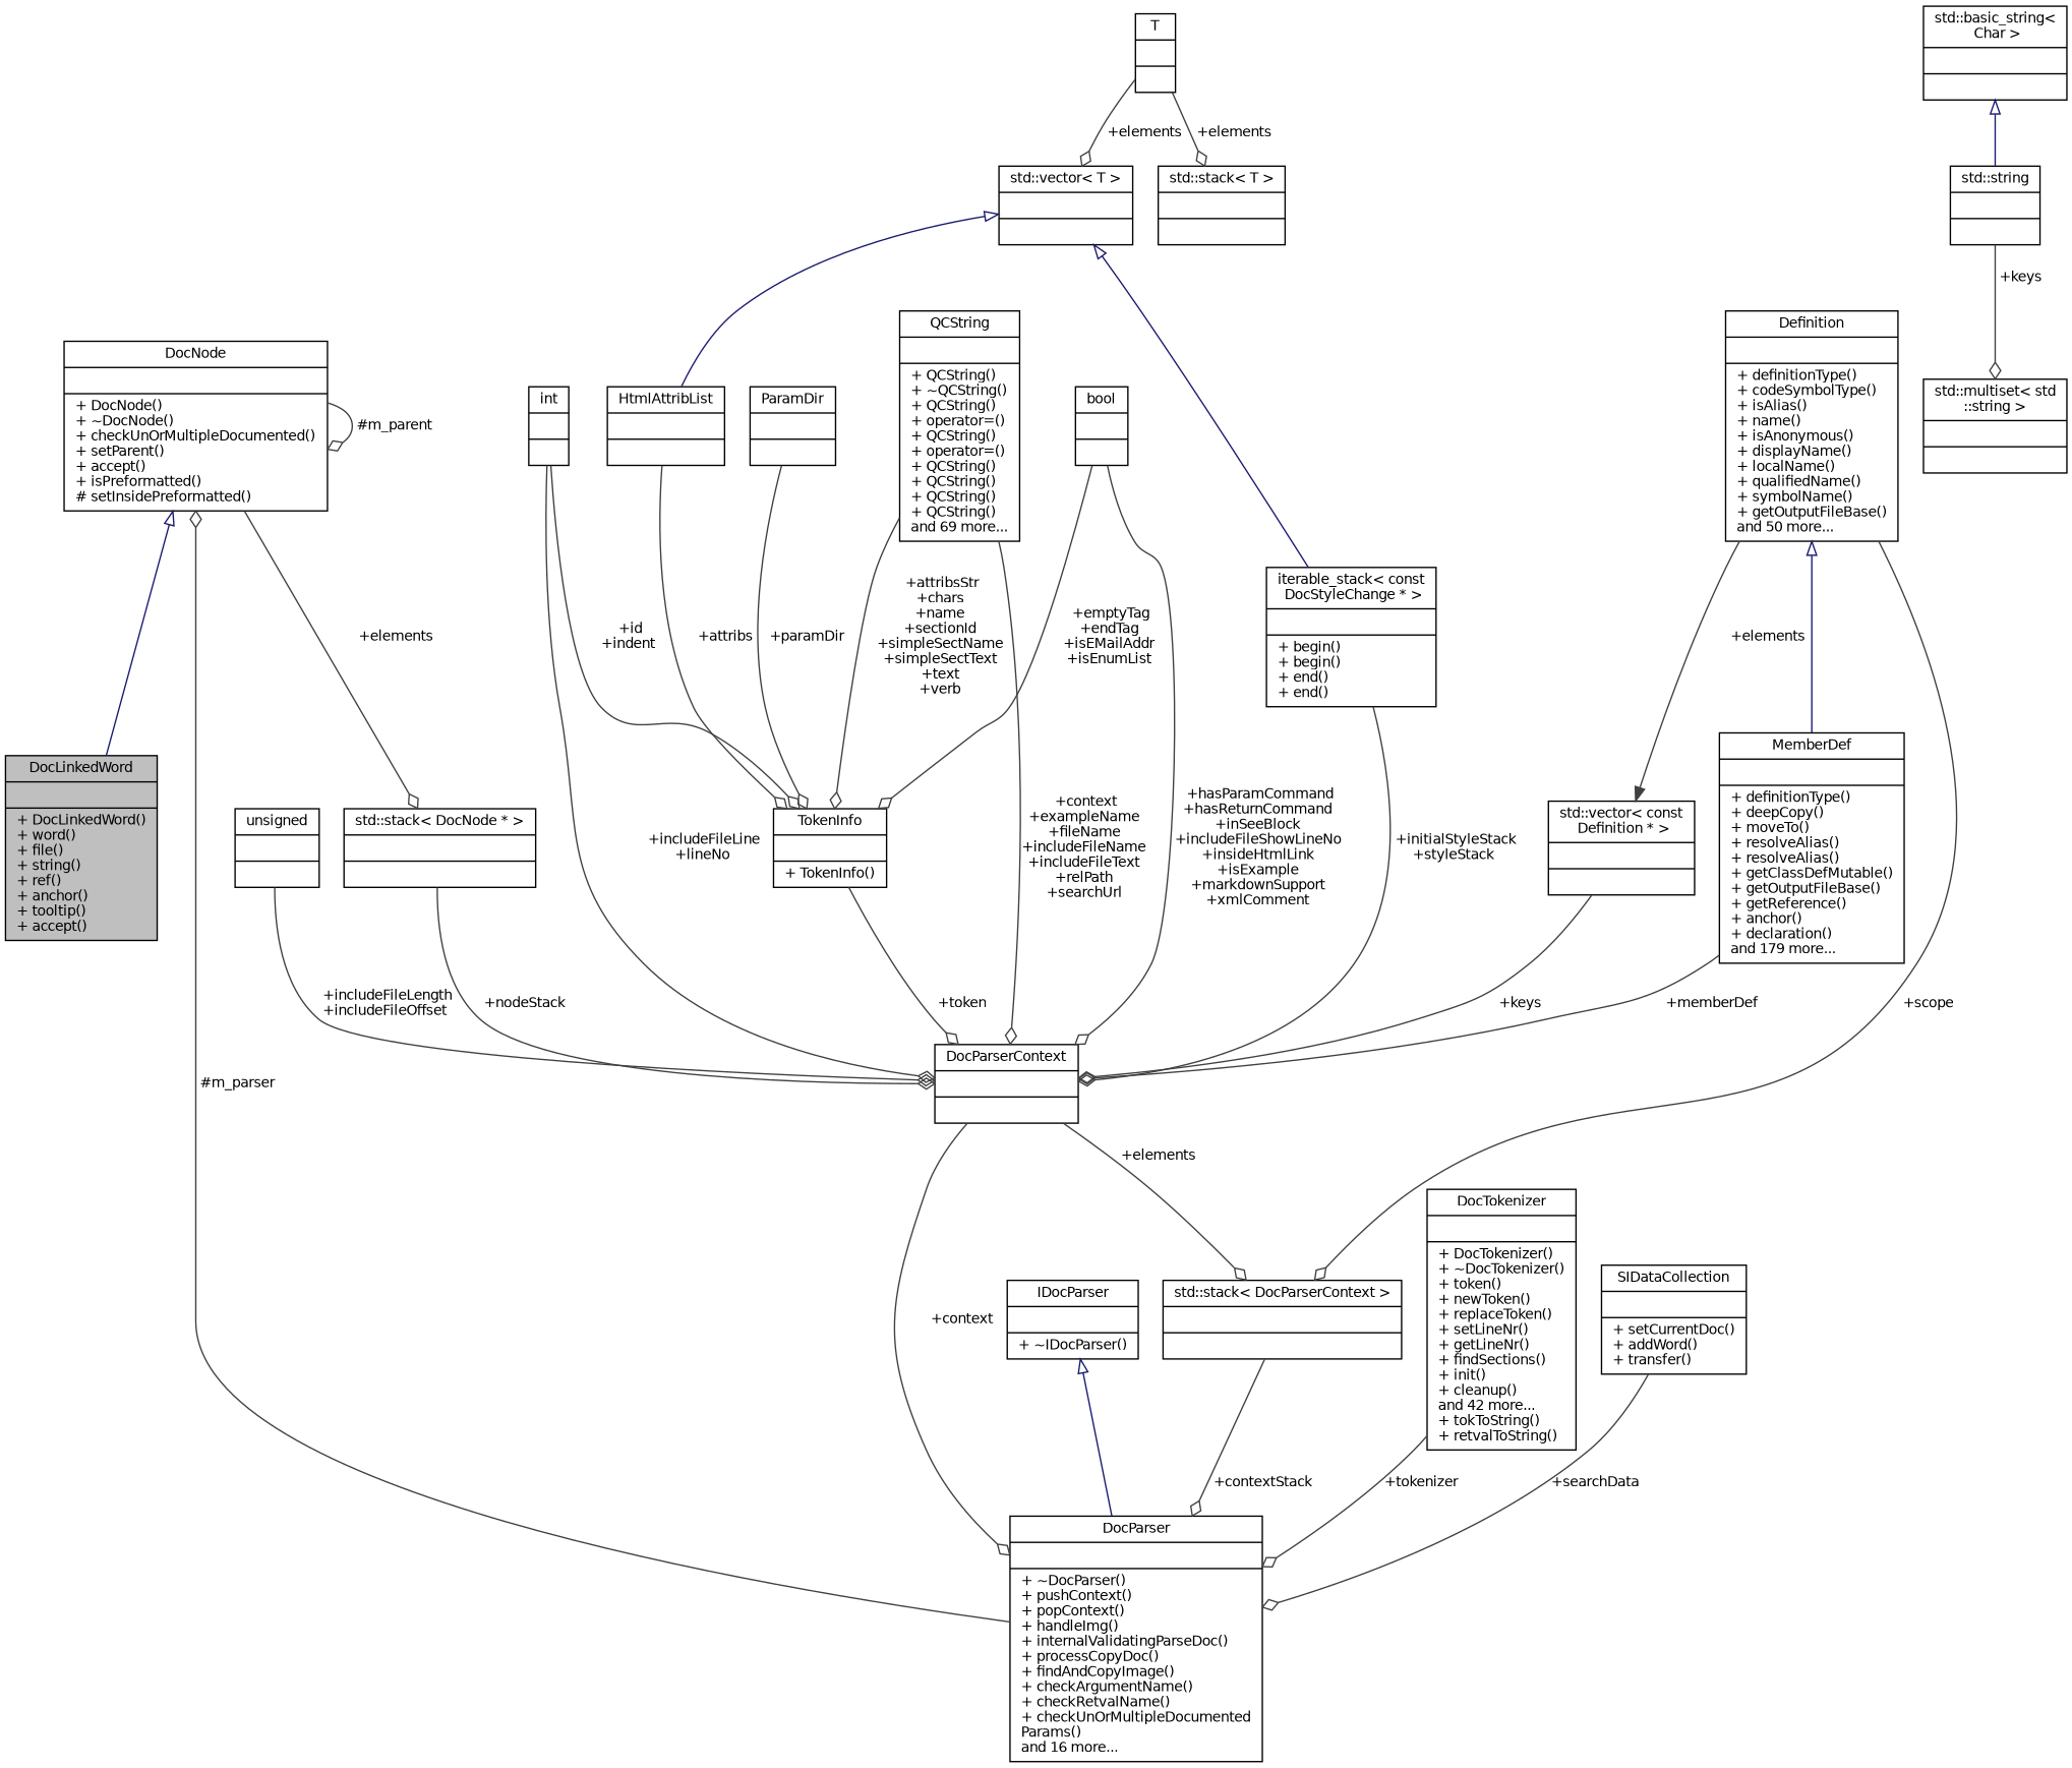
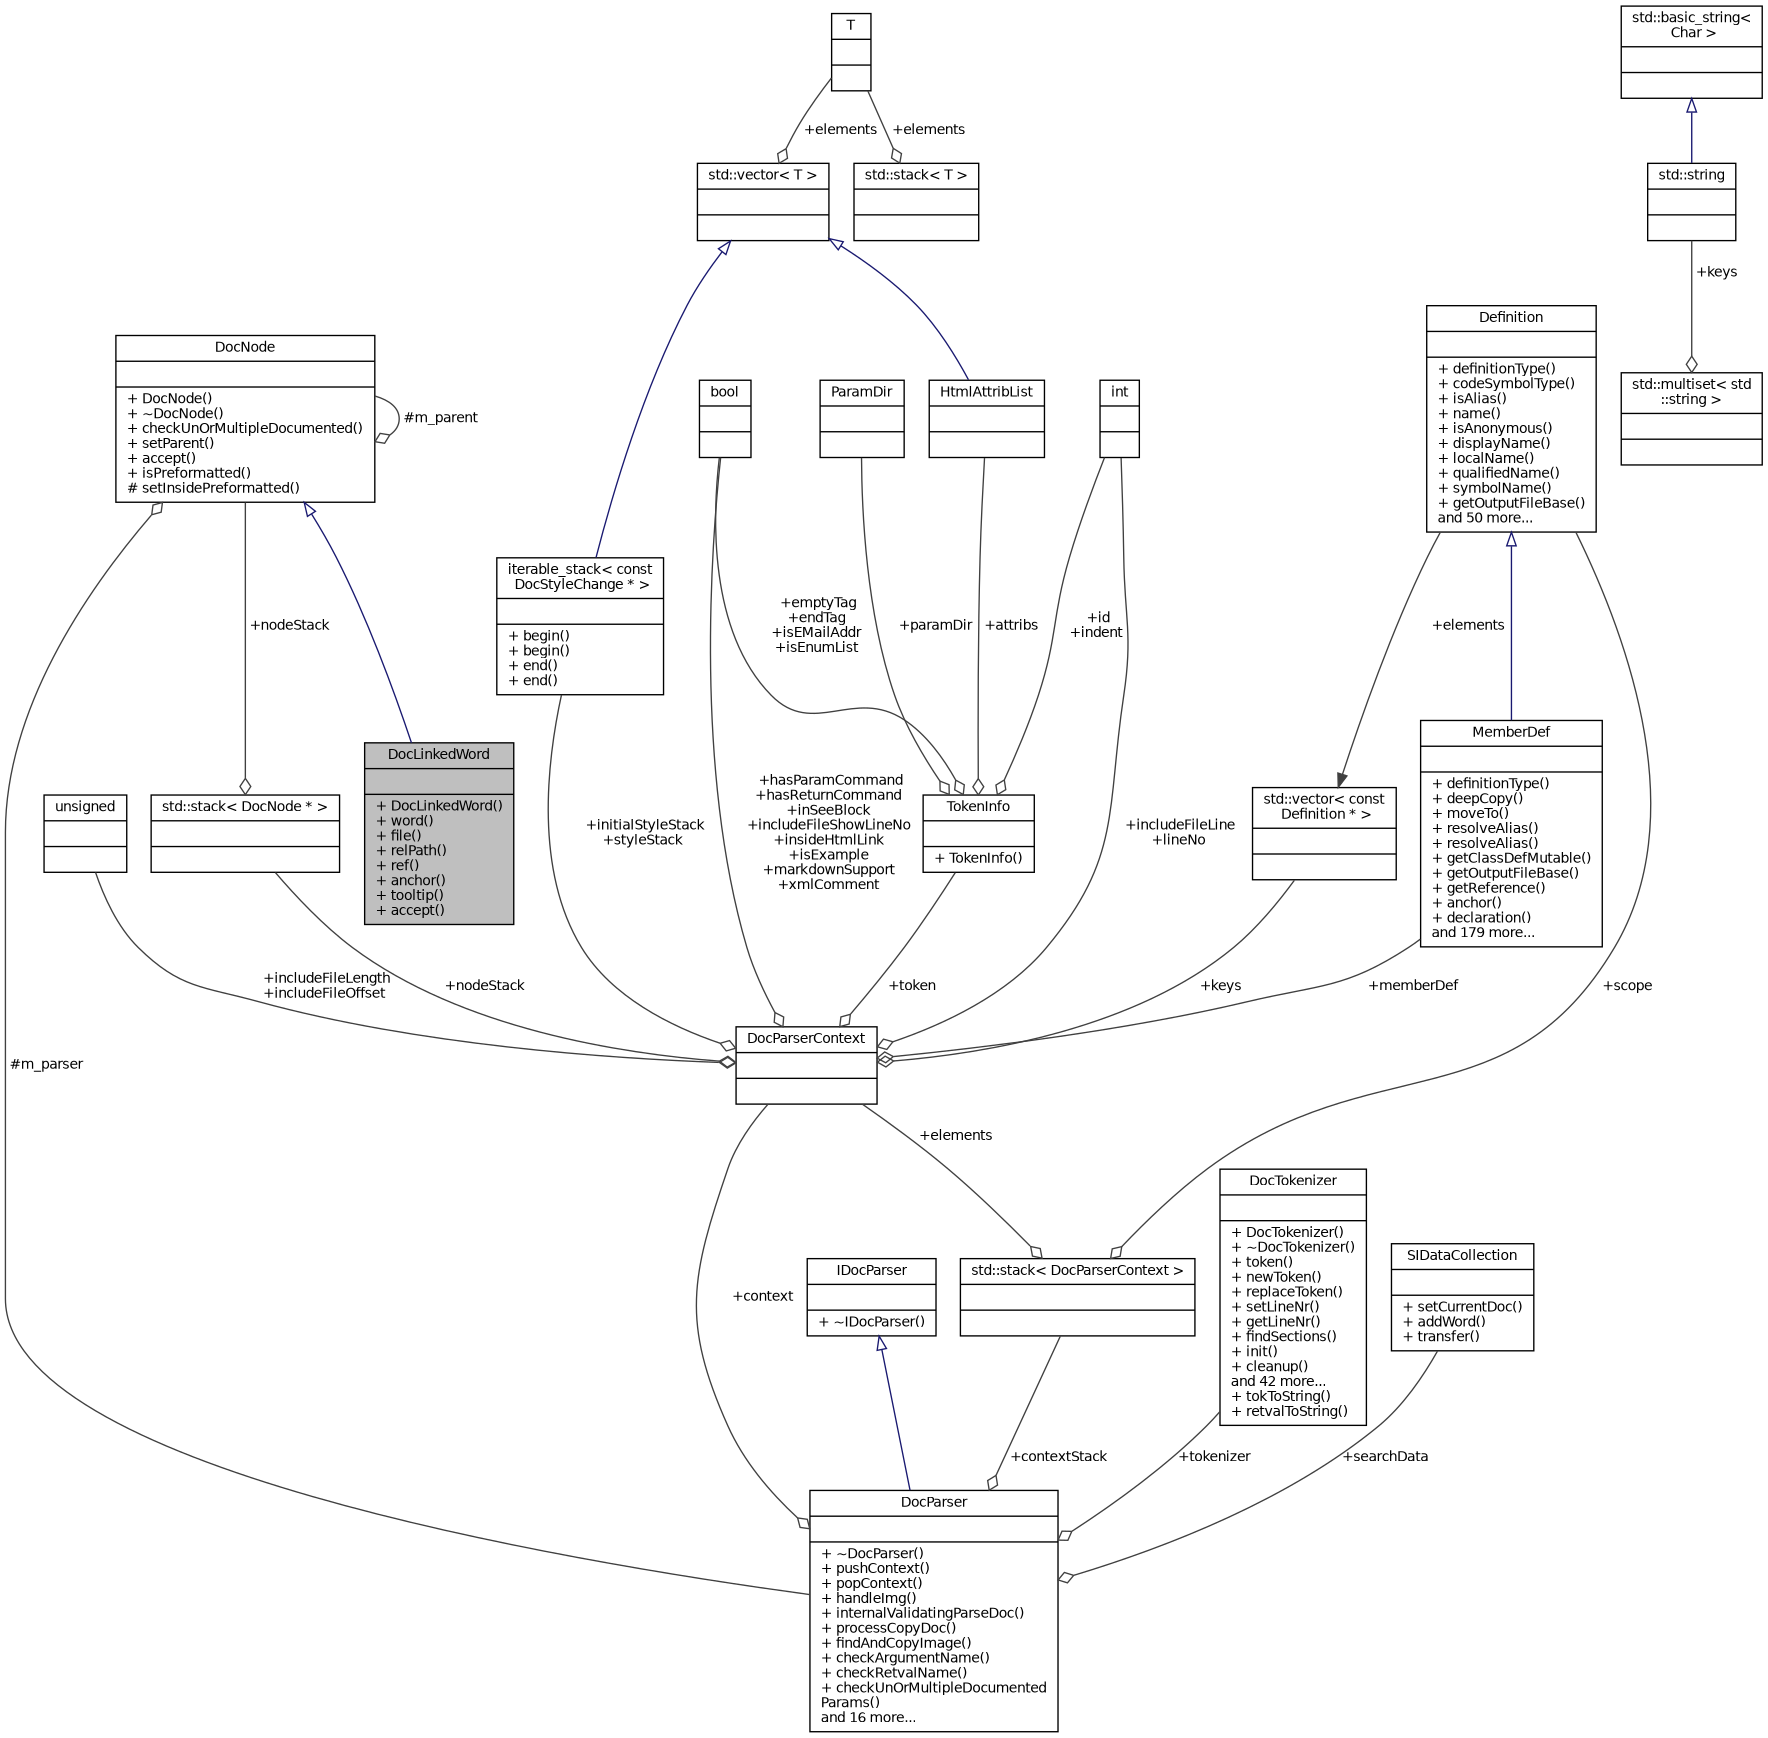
  digraph {
    node [color=black fillcolor=white fontname=Helvetica fontsize=10 shape=record style=filled]
    edge [color=grey25 fontname=Helvetica fontsize=10 labelfontname=Helvetica labelfontsize=10 style=solid arrowhead=odiamond]
-   n1 [fillcolor=grey75 fontcolor=black height=0.2 label="{DocLinkedWord\n||+ DocLinkedWord()\l+ word()\l+ file()\l+ string()\l+ ref()\l+ anchor()\l+ tooltip()\l+ accept()\l}" width=0.4]
+   n1 [fillcolor=grey75 fontcolor=black height=0.2 label="{DocLinkedWord\n||+ DocLinkedWord()\l+ word()\l+ file()\l+ relPath()\l+ ref()\l+ anchor()\l+ tooltip()\l+ accept()\l}" width=0.4]
    n2 [height=0.2 label="{DocNode\n||+ DocNode()\l+ ~DocNode()\l+ checkUnOrMultipleDocumented()\l+ setParent()\l+ accept()\l+ isPreformatted()\l# setInsidePreformatted()\l}" width=0.4]
    n3 [height=0.2 label="{std::stack\< DocNode * \>\n||}" width=0.4]
    n4 [height=0.2 label="{DocParserContext\n||}" width=0.4]
    n5 [height=0.2 label="{DocParser\n||+ ~DocParser()\l+ pushContext()\l+ popContext()\l+ handleImg()\l+ internalValidatingParseDoc()\l+ processCopyDoc()\l+ findAndCopyImage()\l+ checkArgumentName()\l+ checkRetvalName()\l+ checkUnOrMultipleDocumented\lParams()\land 16 more...\l}" width=0.4]
    n6 [height=0.2 label="{IDocParser\n||+ ~IDocParser()\l}" width=0.4]
    n7 [height=0.2 label="{std::stack\< DocParserContext \>\n||}" width=0.4]
    n8 [height=0.2 label="{Definition\n||+ definitionType()\l+ codeSymbolType()\l+ isAlias()\l+ name()\l+ isAnonymous()\l+ displayName()\l+ localName()\l+ qualifiedName()\l+ symbolName()\l+ getOutputFileBase()\land 50 more...\l}" width=0.4]
    n9 [height=0.2 label="{std::vector\< const\l Definition * \>\n||}" width=0.4]
    n10 [height=0.2 label="{MemberDef\n||+ definitionType()\l+ deepCopy()\l+ moveTo()\l+ resolveAlias()\l+ resolveAlias()\l+ getClassDefMutable()\l+ getOutputFileBase()\l+ getReference()\l+ anchor()\l+ declaration()\land 179 more...\l}" width=0.4]
-   n11 [height=0.2 label="{QCString\n||+ QCString()\l+ ~QCString()\l+ QCString()\l+ operator=()\l+ QCString()\l+ operator=()\l+ QCString()\l+ QCString()\l+ QCString()\l+ QCString()\land 69 more...\l}" width=0.4]
    n12 [height=0.2 label="{TokenInfo\n||+ TokenInfo()\l}" width=0.4]
    n13 [height=0.2 label="{bool\n||}" width=0.4]
    n14 [height=0.2 label="{iterable_stack\< const\l DocStyleChange * \>\n||+ begin()\l+ begin()\l+ end()\l+ end()\l}" width=0.4]
    n15 [height=0.2 label="{std::stack\< T \>\n||}" width=0.4]
    n16 [height=0.2 label="{T\n||}" width=0.4]
    n17 [height=0.2 label="{std::vector\< T \>\n||}" width=0.4]
    n18 [height=0.2 label="{HtmlAttribList\n||}" width=0.4]
    n19 [height=0.2 label="{std::multiset\< std\l::string \>\n||}" width=0.4]
    n20 [height=0.2 label="{std::string\n||}" width=0.4]
    n21 [height=0.2 label="{std::basic_string\<\l Char \>\n||}" width=0.4]
    n22 [height=0.2 label="{unsigned\n||}" width=0.4]
    n23 [height=0.2 label="{int\n||}" width=0.4]
    n24 [height=0.2 label="{ParamDir\n||}" width=0.4]
    n25 [height=0.2 label="{DocTokenizer\n||+ DocTokenizer()\l+ ~DocTokenizer()\l+ token()\l+ newToken()\l+ replaceToken()\l+ setLineNr()\l+ getLineNr()\l+ findSections()\l+ init()\l+ cleanup()\land 42 more...\l+ tokToString()\l+ retvalToString()\l}" width=0.4]
    n26 [height=0.2 label="{SIDataCollection\n||+ setCurrentDoc()\l+ addWord()\l+ transfer()\l}" width=0.4]
    n2 -> n1 [arrowtail=onormal color=midnightblue dir=back arrowhead=""]
    n2 -> n2 [label=" #m_parent"]
-   n2 -> n3 [label=" +elements"]
+   n2 -> n3 [label=" +nodeStack"]
    n3 -> n4 [label=" +nodeStack"]
    n4 -> n5 [label=" +context"]
    n4 -> n7 [label=" +elements"]
    n5 -> n2 [label=" #m_parser"]
    n6 -> n5 [arrowtail=onormal color=midnightblue dir=back arrowhead=""]
    n7 -> n5 [label=" +contextStack"]
    n8 -> n7 [label=" +scope"]
    n8 -> n9 [arrowhead=normal label=" +elements"]
    n8 -> n10 [arrowtail=onormal color=midnightblue dir=back arrowhead=""]
    n9 -> n4 [label=" +keys"]
    n10 -> n4 [label=" +memberDef"]
-   n11 -> n4 [label=" +context\n+exampleName\n+fileName\n+includeFileName\n+includeFileText\n+relPath\n+searchUrl"]
-   n11 -> n12 [label=" +attribsStr\n+chars\n+name\n+sectionId\n+simpleSectName\n+simpleSectText\n+text\n+verb"]
    n12 -> n4 [label=" +token"]
    n13 -> n4 [label=" +hasParamCommand\n+hasReturnCommand\n+inSeeBlock\n+includeFileShowLineNo\n+insideHtmlLink\n+isExample\n+markdownSupport\n+xmlComment"]
    n13 -> n12 [label=" +emptyTag\n+endTag\n+isEMailAddr\n+isEnumList"]
    n14 -> n4 [label=" +initialStyleStack\n+styleStack"]
    n16 -> n15 [label=" +elements"]
    n16 -> n17 [label=" +elements"]
    n17 -> n14 [arrowtail=onormal color=midnightblue dir=back arrowhead=""]
    n17 -> n18 [arrowtail=onormal color=midnightblue dir=back arrowhead=""]
    n18 -> n12 [label=" +attribs"]
    n20 -> n19 [label=" +keys"]
    n21 -> n20 [arrowtail=onormal color=midnightblue dir=back arrowhead=""]
    n22 -> n4 [label=" +includeFileLength\n+includeFileOffset"]
    n23 -> n4 [label=" +includeFileLine\n+lineNo"]
    n23 -> n12 [label=" +id\n+indent"]
    n24 -> n12 [label=" +paramDir"]
    n25 -> n5 [label=" +tokenizer"]
    n26 -> n5 [label=" +searchData"]
  }
